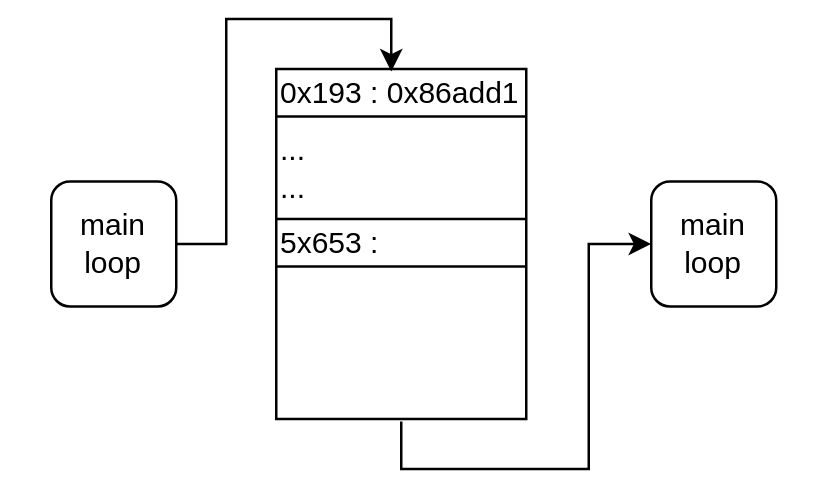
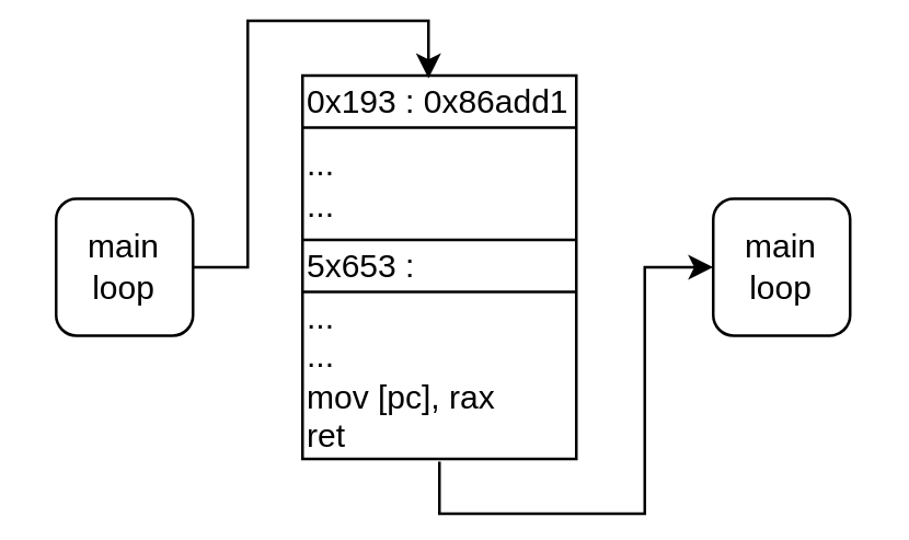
  <mxCell id="0" />
  <mxCell id="1" parent="0" />
  <mxCell id="2" value="" style="shape=table;html=1;whiteSpace=wrap;startSize=0;container=1;collapsible=0;childLayout=tableLayout;" vertex="1" parent="1"><mxGeometry x="110" y="20" width="100" height="140" as="geometry" /></mxCell>
  <mxCell id="3" value="" style="shape=partialRectangle;html=1;whiteSpace=wrap;collapsible=0;dropTarget=0;pointerEvents=0;fillColor=none;top=0;left=0;bottom=0;right=0;points=[[0,0.5],[1,0.5]];portConstraint=eastwest;" vertex="1" parent="2"><mxGeometry width="100" height="19" as="geometry" /></mxCell>
  <mxCell id="4" value="&lt;div align=&quot;left&quot;&gt;0x193 : 0x86add1&lt;/div&gt;" style="shape=partialRectangle;html=1;whiteSpace=wrap;connectable=0;overflow=hidden;fillColor=none;top=0;left=0;bottom=0;right=0;align=left;" vertex="1" parent="3"><mxGeometry width="100" height="19" as="geometry" /></mxCell>
  <mxCell id="5" value="" style="shape=partialRectangle;html=1;whiteSpace=wrap;collapsible=0;dropTarget=0;pointerEvents=0;fillColor=none;top=0;left=0;bottom=0;right=0;points=[[0,0.5],[1,0.5]];portConstraint=eastwest;" vertex="1" parent="2"><mxGeometry y="19" width="100" height="41" as="geometry" /></mxCell>
  <mxCell id="6" value="&lt;div align=&quot;left&quot;&gt;...&lt;/div&gt;&lt;div align=&quot;left&quot;&gt;...&lt;br&gt;&lt;/div&gt;" style="shape=partialRectangle;html=1;whiteSpace=wrap;connectable=0;overflow=hidden;fillColor=none;top=0;left=0;bottom=0;right=0;align=left;" vertex="1" parent="5"><mxGeometry width="100" height="41" as="geometry" /></mxCell>
  <mxCell id="7" value="" style="shape=partialRectangle;html=1;whiteSpace=wrap;collapsible=0;dropTarget=0;pointerEvents=0;fillColor=none;top=0;left=0;bottom=0;right=0;points=[[0,0.5],[1,0.5]];portConstraint=eastwest;align=left;" vertex="1" parent="2"><mxGeometry y="60" width="100" height="19" as="geometry" /></mxCell>
  <mxCell id="8" value="&lt;div align=&quot;left&quot;&gt;5x653 :&lt;/div&gt;" style="shape=partialRectangle;html=1;whiteSpace=wrap;connectable=0;overflow=hidden;fillColor=none;top=0;left=0;bottom=0;right=0;align=left;" vertex="1" parent="7"><mxGeometry width="100" height="19" as="geometry" /></mxCell>
  <mxCell id="9" value="" style="shape=partialRectangle;html=1;whiteSpace=wrap;collapsible=0;dropTarget=0;pointerEvents=0;fillColor=none;top=0;left=0;bottom=0;right=0;points=[[0,0.5],[1,0.5]];portConstraint=eastwest;" vertex="1" parent="2"><mxGeometry y="79" width="100" height="61" as="geometry" /></mxCell>
+ <mxCell id="10" value="&lt;div align=&quot;left&quot;&gt;...&lt;/div&gt;&lt;div align=&quot;left&quot;&gt;...&lt;/div&gt;&lt;div align=&quot;left&quot;&gt;mov [pc], rax&lt;/div&gt;&lt;div align=&quot;left&quot;&gt;ret&lt;br&gt;&lt;/div&gt;" style="shape=partialRectangle;html=1;whiteSpace=wrap;connectable=0;overflow=hidden;fillColor=none;top=0;left=0;bottom=0;right=0;align=left;" vertex="1" parent="9"><mxGeometry width="100" height="61" as="geometry" /></mxCell>
  <mxCell id="11" style="edgeStyle=orthogonalEdgeStyle;rounded=0;orthogonalLoop=1;jettySize=auto;html=1;exitX=1;exitY=0.5;exitDx=0;exitDy=0;entryX=0.46;entryY=0.053;entryDx=0;entryDy=0;entryPerimeter=0;" edge="1" parent="1" source="12" target="3"><mxGeometry relative="1" as="geometry" /></mxCell>
  <mxCell id="12" value="&lt;div align=&quot;center&quot;&gt;main loop&lt;/div&gt;" style="rounded=1;whiteSpace=wrap;html=1;align=center;" vertex="1" parent="1"><mxGeometry x="20" y="65" width="50" height="50" as="geometry" /></mxCell>
  <mxCell id="13" value="&lt;div align=&quot;center&quot;&gt;main loop&lt;/div&gt;" style="rounded=1;whiteSpace=wrap;html=1;align=center;" vertex="1" parent="1"><mxGeometry x="260" y="65" width="50" height="50" as="geometry" /></mxCell>
  <mxCell id="14" style="edgeStyle=orthogonalEdgeStyle;rounded=0;orthogonalLoop=1;jettySize=auto;html=1;exitX=0.5;exitY=1.016;exitDx=0;exitDy=0;entryX=0;entryY=0.5;entryDx=0;entryDy=0;exitPerimeter=0;" edge="1" parent="1" source="9" target="13"><mxGeometry relative="1" as="geometry" /></mxCell>
